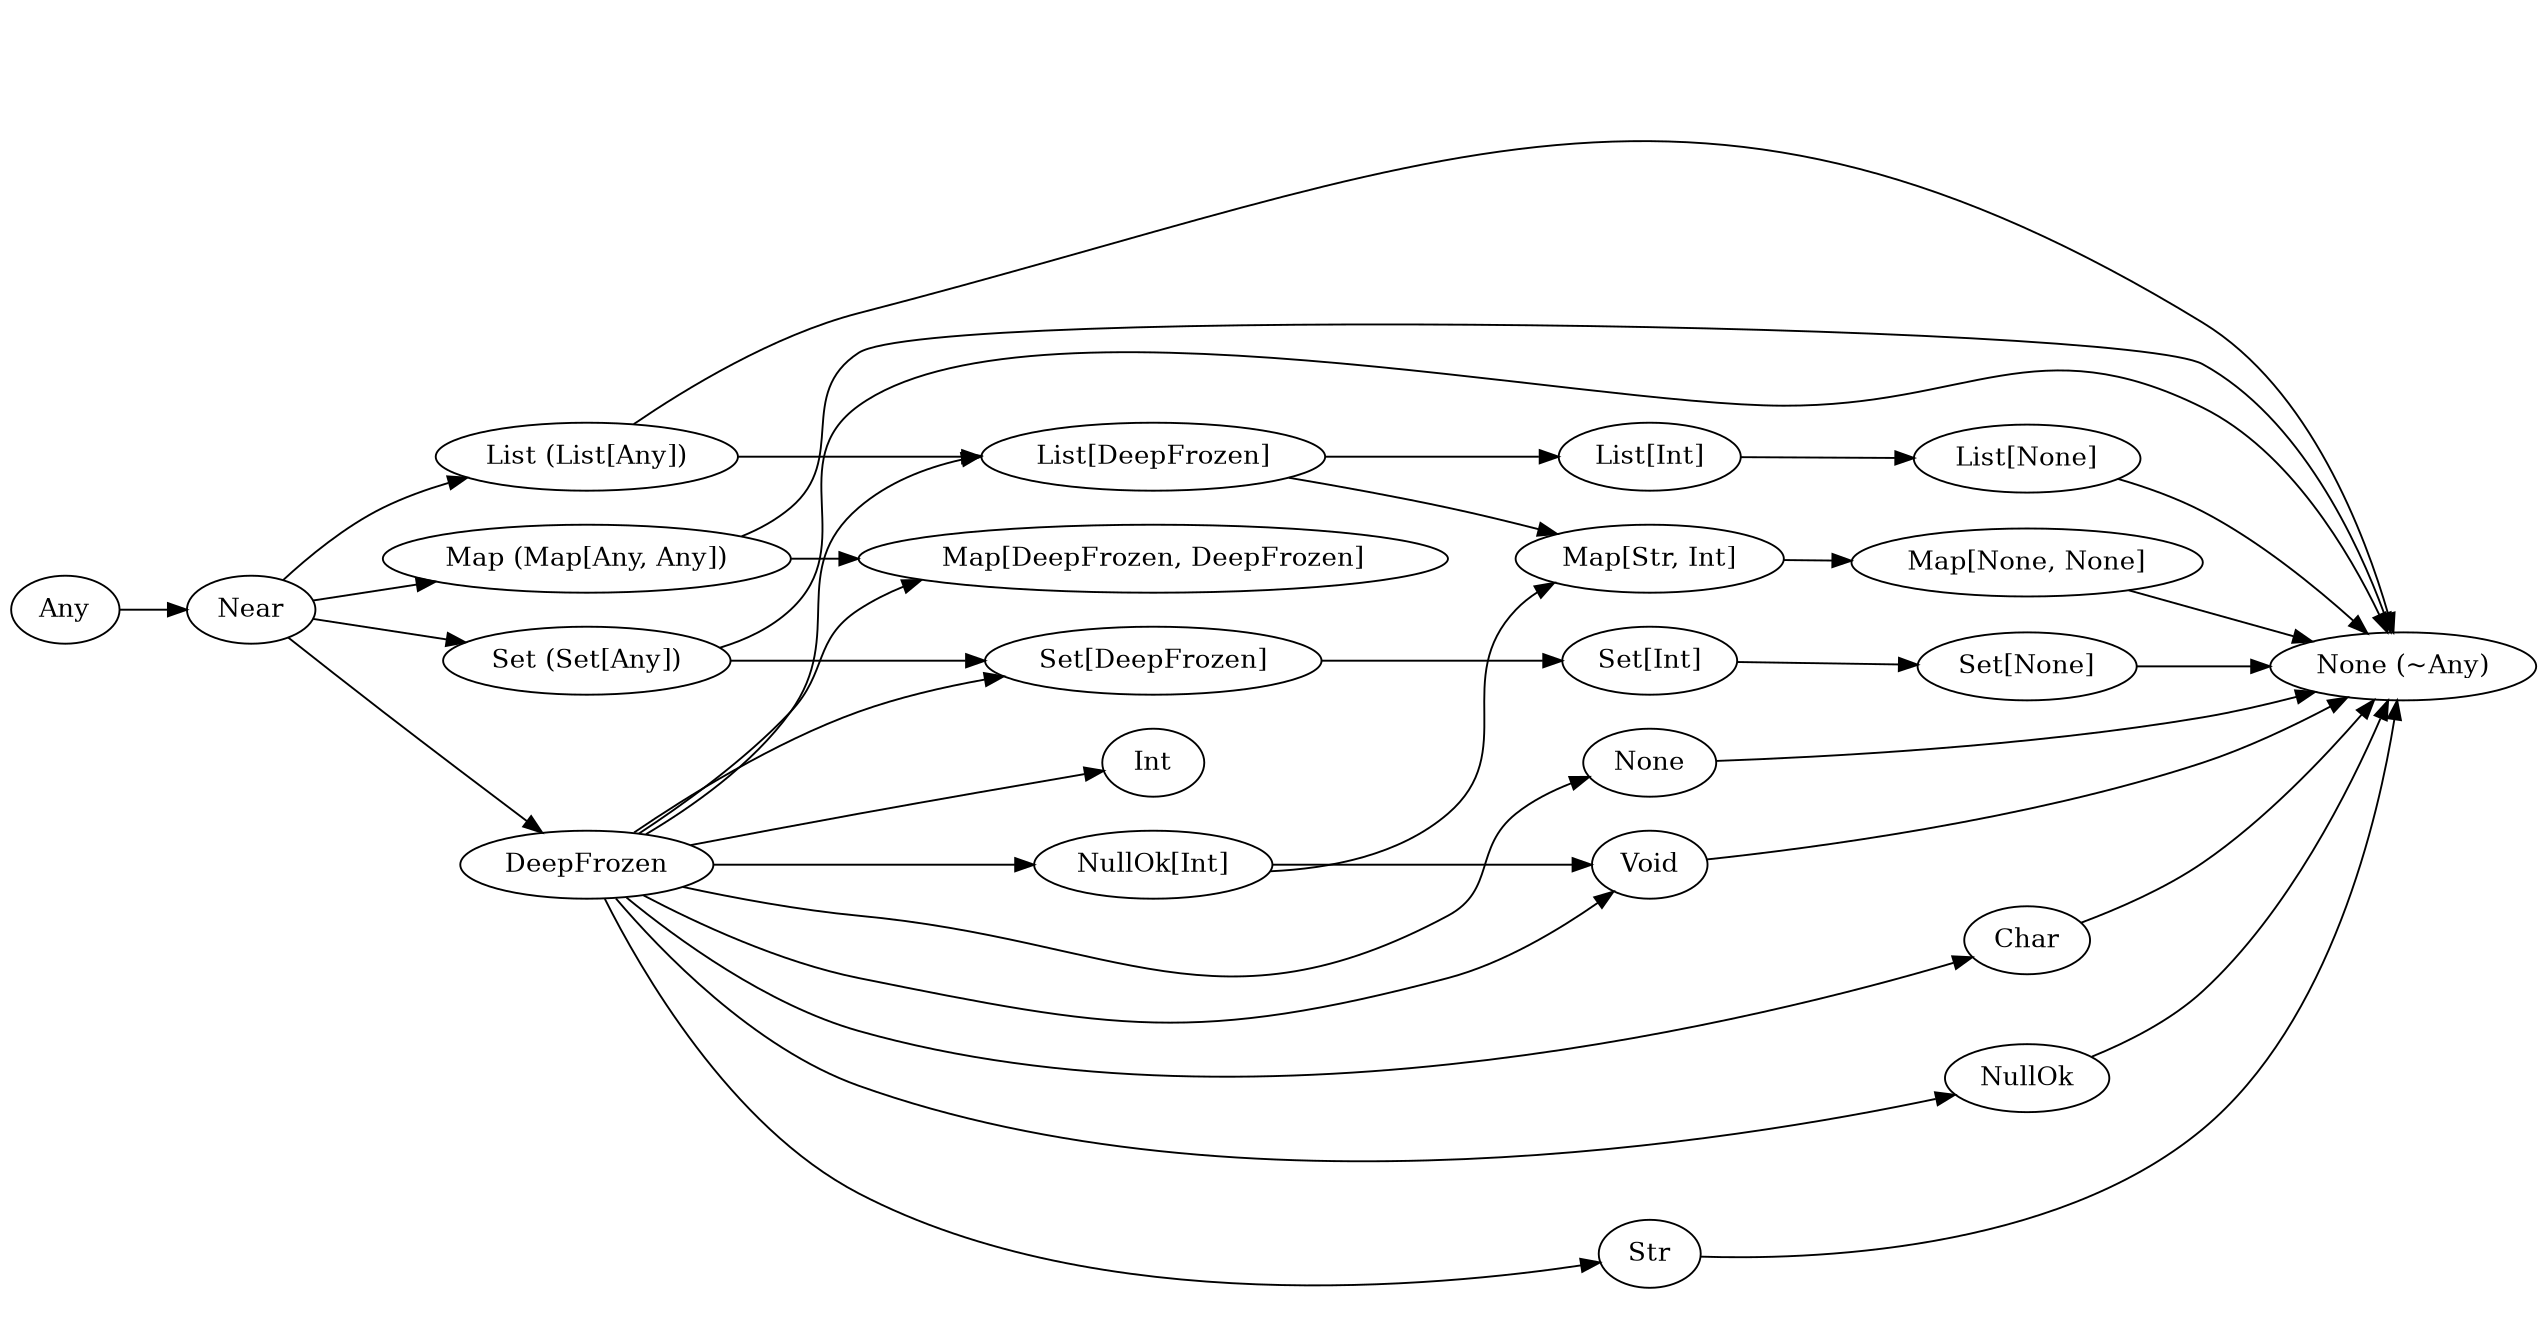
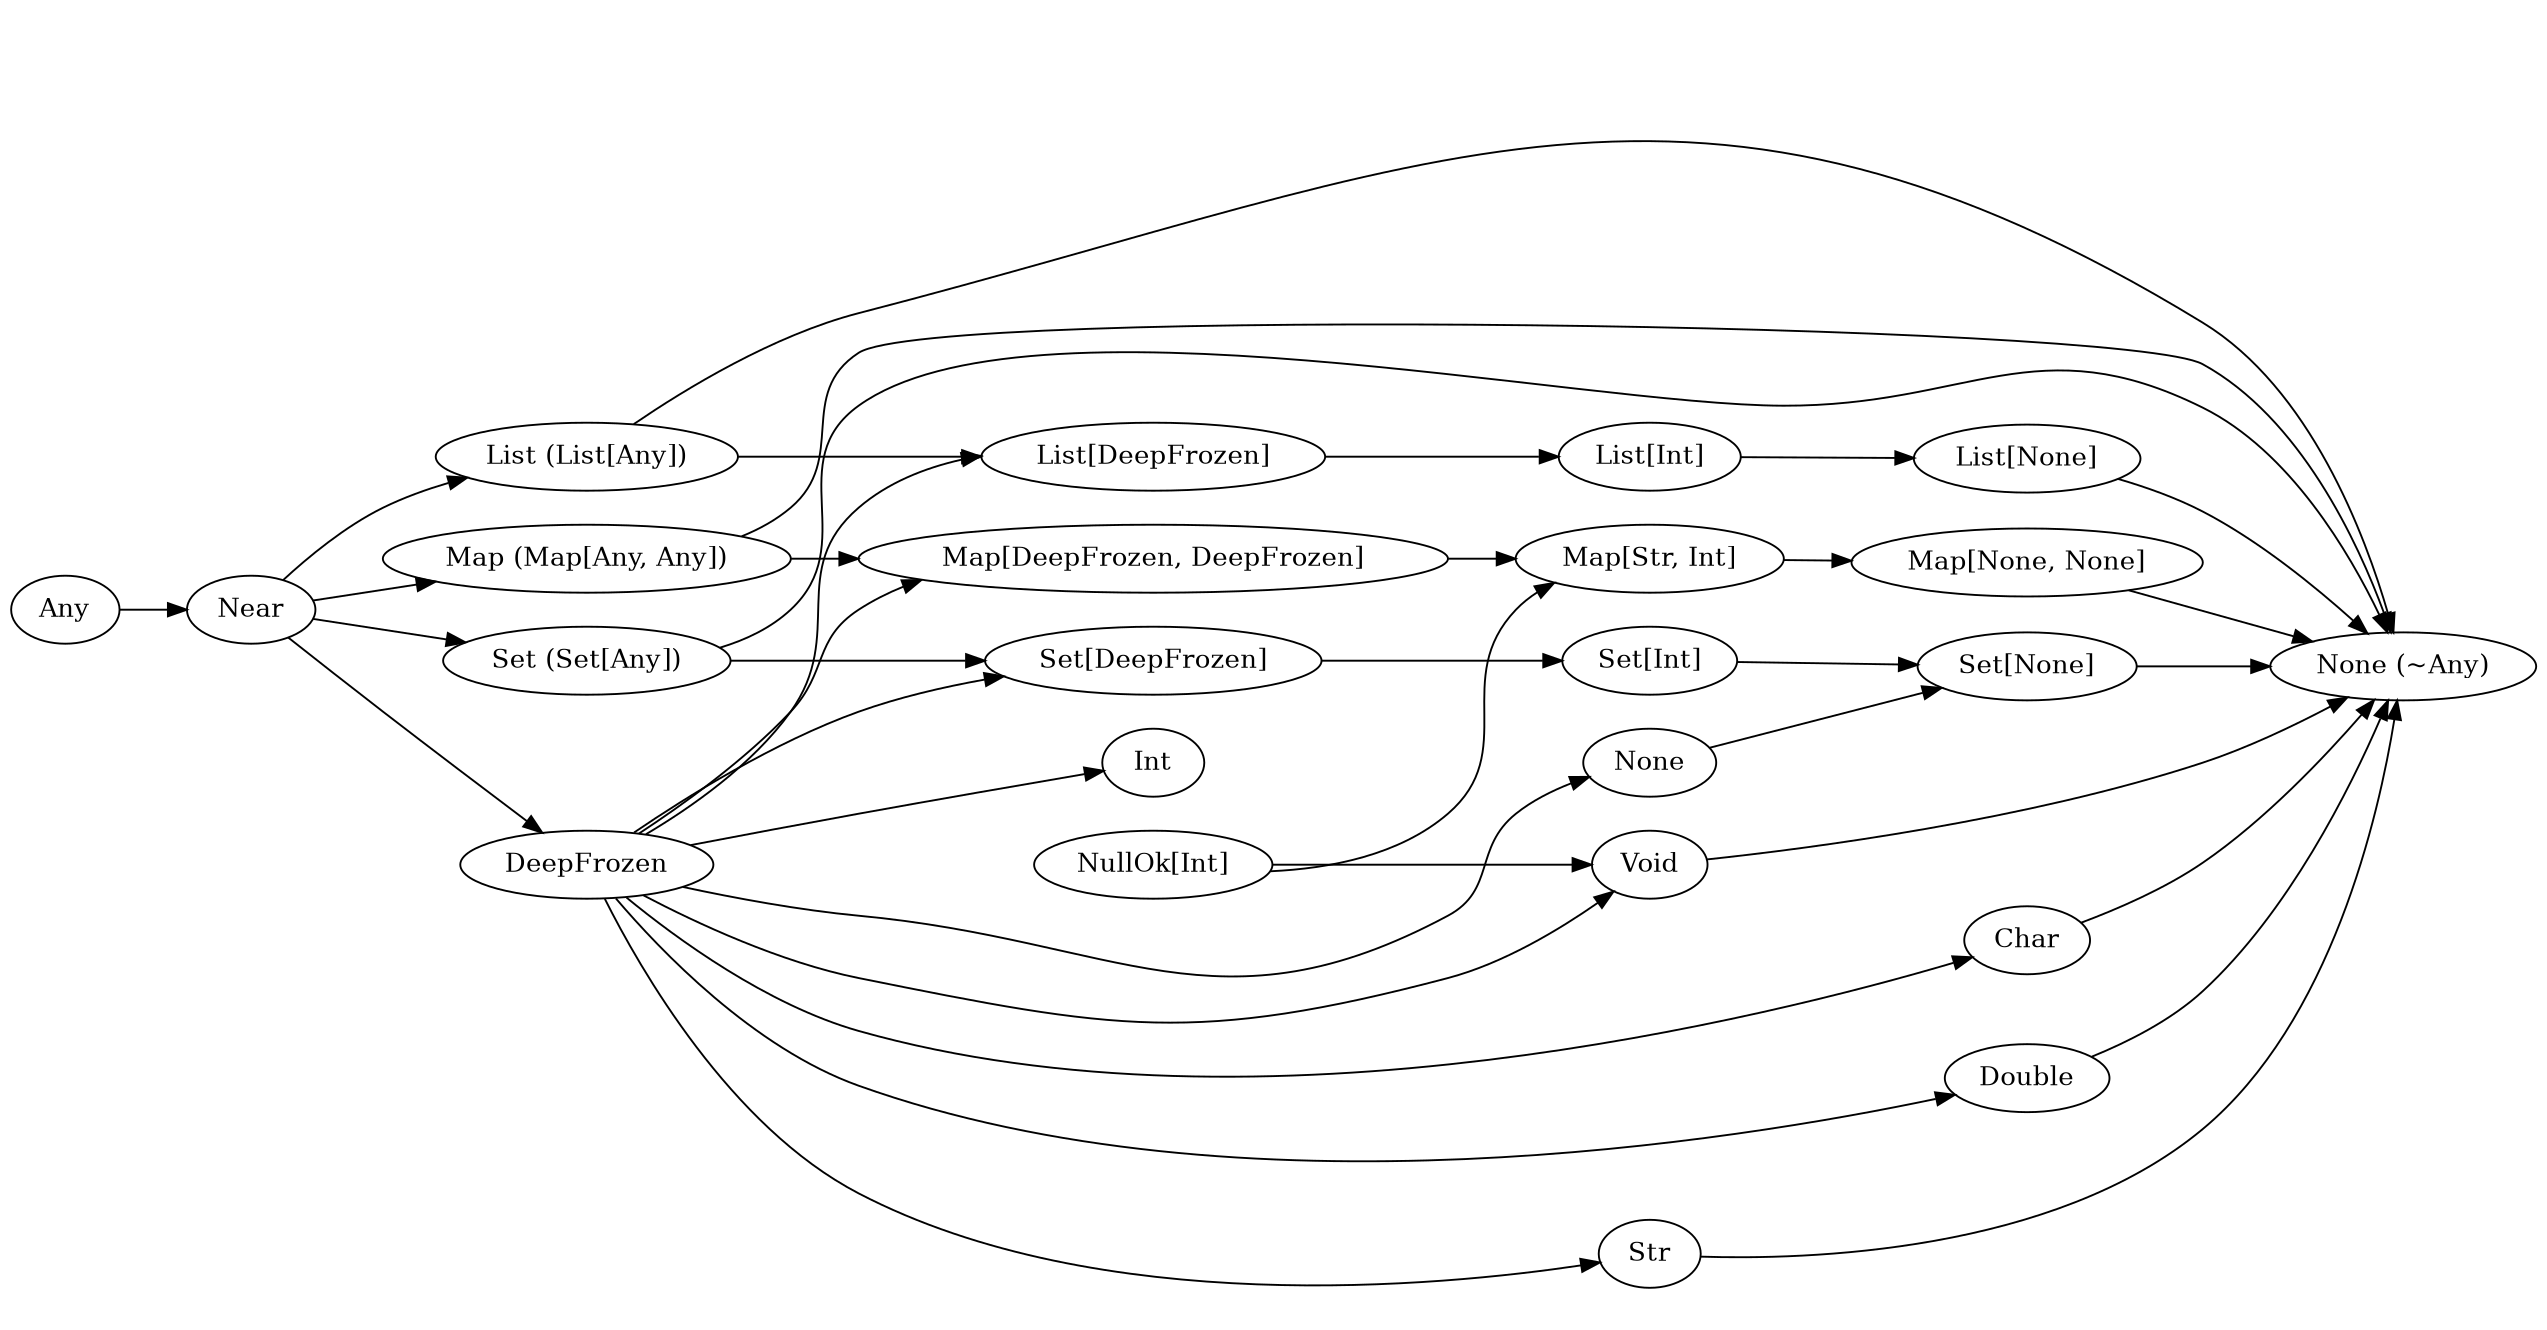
  digraph {
    rankdir=LR
    n1 [label="None (~Any)"]
    Any
    Near
    DeepFrozen
    n5 [label="List (List[Any])"]
    n6 [label="Map (Map[Any, Any])"]
    n7 [label="Set (Set[Any])"]
    "List[DeepFrozen]"
    "Map[DeepFrozen, DeepFrozen]"
    "Set[DeepFrozen]"
    "NullOk[Int]"
    Void
    Int
    n14 [label=None]
    Char
-   Double [label=NullOk]
+   Double
    Str
    "List[Int]"
    "Map[Str, Int]"
    "Set[Int]"
    "List[None]"
    "Map[None, None]"
    "Set[None]"
    Any -> Near
    Near -> DeepFrozen
    Near -> n5
    Near -> n6
    Near -> n7
    DeepFrozen -> "List[DeepFrozen]"
    DeepFrozen -> "Map[DeepFrozen, DeepFrozen]"
    DeepFrozen -> "Set[DeepFrozen]"
-   DeepFrozen -> "NullOk[Int]"
    DeepFrozen -> Void
    DeepFrozen -> Int
    DeepFrozen -> n14
    DeepFrozen -> Char
    DeepFrozen -> Double
    DeepFrozen -> Str
    n5 -> n1
    n5 -> "List[DeepFrozen]"
    n6 -> n1
    n6 -> "Map[DeepFrozen, DeepFrozen]"
    n7 -> n1
    n7 -> "Set[DeepFrozen]"
    "List[DeepFrozen]" -> "List[Int]"
-   "List[DeepFrozen]" -> "Map[Str, Int]"
+   "Map[DeepFrozen, DeepFrozen]" -> "Map[Str, Int]"
    "Set[DeepFrozen]" -> "Set[Int]"
    "NullOk[Int]" -> Void
    "NullOk[Int]" -> "Map[Str, Int]"
    Void -> n1
-   n14 -> n1
+   n14 -> "Set[None]"
    Char -> n1
    Double -> n1
    Str -> n1
    "List[Int]" -> "List[None]"
    "Map[Str, Int]" -> "Map[None, None]"
    "Set[Int]" -> "Set[None]"
    "List[None]" -> n1
    "Map[None, None]" -> n1
    "Set[None]" -> n1
  }
